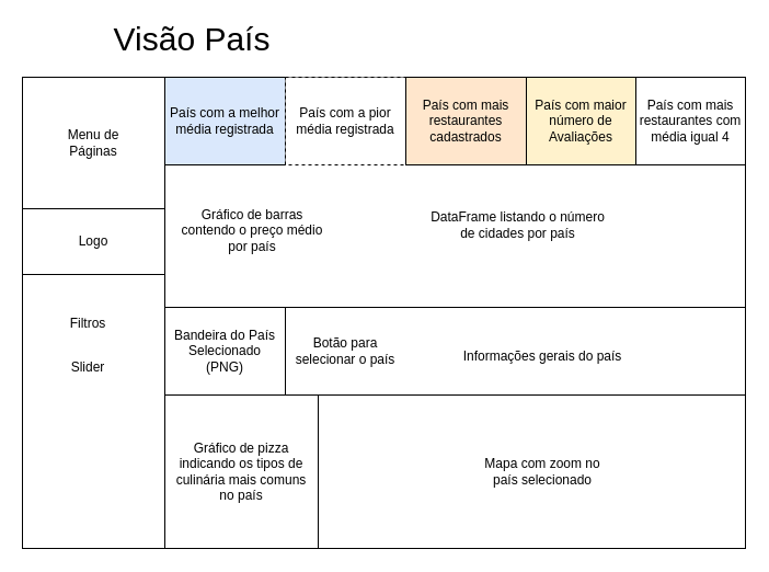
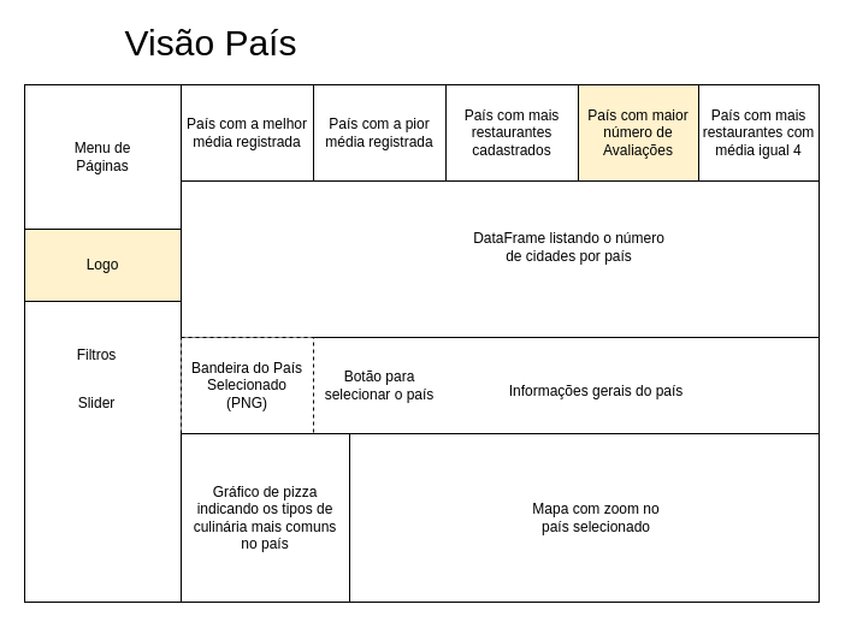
  <mxCell id="0" />
  <mxCell id="1" parent="0" />
  <mxCell id="2" value="" style="rounded=0;whiteSpace=wrap;html=1;" parent="1" vertex="1"><mxGeometry x="20" y="70" width="130" height="430" as="geometry" /></mxCell>
  <mxCell id="3" value="" style="rounded=0;whiteSpace=wrap;html=1;" parent="1" vertex="1"><mxGeometry x="150" y="70" width="530" height="430" as="geometry" /></mxCell>
- <mxCell id="4" value="País com a melhor média registrada" style="rounded=0;whiteSpace=wrap;html=1;fillColor=#dae8fc;" parent="1" vertex="1"><mxGeometry x="150" y="70" width="110" height="80" as="geometry" /></mxCell>
- <mxCell id="5" value="País com a pior média registrada" style="rounded=0;whiteSpace=wrap;html=1;dashed=1;" parent="1" vertex="1"><mxGeometry x="260" y="70" width="110" height="80" as="geometry" /></mxCell>
- <mxCell id="6" value="País com mais restaurantes cadastrados" style="rounded=0;whiteSpace=wrap;html=1;fillColor=#ffe6cc;" parent="1" vertex="1"><mxGeometry x="370" y="70" width="110" height="80" as="geometry" /></mxCell>
+ <mxCell id="4" value="País com a melhor média registrada" style="rounded=0;whiteSpace=wrap;html=1;" parent="1" vertex="1"><mxGeometry x="150" y="70" width="110" height="80" as="geometry" /></mxCell>
+ <mxCell id="5" value="País com a pior média registrada" style="rounded=0;whiteSpace=wrap;html=1;" parent="1" vertex="1"><mxGeometry x="260" y="70" width="110" height="80" as="geometry" /></mxCell>
+ <mxCell id="6" value="País com mais restaurantes cadastrados" style="rounded=0;whiteSpace=wrap;html=1;" parent="1" vertex="1"><mxGeometry x="370" y="70" width="110" height="80" as="geometry" /></mxCell>
  <mxCell id="7" value="País com maior número de&lt;br&gt;Avaliações" style="rounded=0;whiteSpace=wrap;html=1;fillColor=#fff2cc;" parent="1" vertex="1"><mxGeometry x="480" y="70" width="100" height="80" as="geometry" /></mxCell>
  <mxCell id="8" value="País com mais restaurantes com média igual 4" style="rounded=0;whiteSpace=wrap;html=1;" parent="1" vertex="1"><mxGeometry x="580" y="70" width="100" height="80" as="geometry" /></mxCell>
  <mxCell id="9" value="" style="rounded=0;whiteSpace=wrap;html=1;" parent="1" vertex="1"><mxGeometry x="150" y="280" width="530" height="220" as="geometry" /></mxCell>
- <mxCell id="10" value="Gráfico de barras contendo o preço médio por país" style="text;html=1;strokeColor=none;fillColor=none;align=center;verticalAlign=middle;whiteSpace=wrap;rounded=0;" parent="1" vertex="1"><mxGeometry x="160" y="180" width="140" height="60" as="geometry" /></mxCell>
- <mxCell id="11" value="Logo" style="rounded=0;whiteSpace=wrap;html=1;" parent="1" vertex="1"><mxGeometry x="20" y="190" width="130" height="60" as="geometry" /></mxCell>
+ <mxCell id="11" value="Logo" style="rounded=0;whiteSpace=wrap;html=1;fillColor=#fff2cc;" parent="1" vertex="1"><mxGeometry x="20" y="190" width="130" height="60" as="geometry" /></mxCell>
  <mxCell id="12" value="Menu de&lt;br&gt;Páginas" style="rounded=0;whiteSpace=wrap;html=1;" parent="1" vertex="1"><mxGeometry x="20" y="70" width="130" height="120" as="geometry" /></mxCell>
  <mxCell id="13" value="Slider" style="text;html=1;strokeColor=none;fillColor=none;align=center;verticalAlign=middle;whiteSpace=wrap;rounded=0;" parent="1" vertex="1"><mxGeometry x="50" y="320" width="60" height="30" as="geometry" /></mxCell>
  <mxCell id="14" value="Filtros" style="text;html=1;strokeColor=none;fillColor=none;align=center;verticalAlign=middle;whiteSpace=wrap;rounded=0;" parent="1" vertex="1"><mxGeometry x="50" y="280" width="60" height="30" as="geometry" /></mxCell>
  <mxCell id="15" value="Visão País" style="text;html=1;strokeColor=none;fillColor=none;align=center;verticalAlign=middle;whiteSpace=wrap;rounded=0;fontSize=30;" parent="1" vertex="1"><mxGeometry x="50" y="20" width="250" height="30" as="geometry" /></mxCell>
- <mxCell id="16" value="Bandeira do País&lt;br&gt;Selecionado&lt;br&gt;(PNG)" style="rounded=0;whiteSpace=wrap;html=1;" vertex="1" parent="1"><mxGeometry x="150" y="280" width="110" height="80" as="geometry" /></mxCell>
+ <mxCell id="16" value="Bandeira do País&lt;br&gt;Selecionado&lt;br&gt;(PNG)" style="rounded=0;whiteSpace=wrap;html=1;dashed=1;" vertex="1" parent="1"><mxGeometry x="150" y="280" width="110" height="80" as="geometry" /></mxCell>
  <mxCell id="17" value="Botão para selecionar o país" style="text;html=1;strokeColor=none;fillColor=none;align=center;verticalAlign=middle;whiteSpace=wrap;rounded=0;" vertex="1" parent="1"><mxGeometry x="260" y="305" width="110" height="30" as="geometry" /></mxCell>
  <mxCell id="18" value="Informações gerais do país" style="text;html=1;strokeColor=none;fillColor=none;align=center;verticalAlign=middle;whiteSpace=wrap;rounded=0;" vertex="1" parent="1"><mxGeometry x="410" y="310" width="170" height="30" as="geometry" /></mxCell>
  <mxCell id="19" value="DataFrame listando o número de cidades por país" style="text;html=1;strokeColor=none;fillColor=none;align=center;verticalAlign=middle;whiteSpace=wrap;rounded=0;" vertex="1" parent="1"><mxGeometry x="390" y="190" width="165" height="30" as="geometry" /></mxCell>
  <mxCell id="20" value="Gráfico de pizza indicando os tipos de culinária mais comuns&lt;br&gt;no país" style="whiteSpace=wrap;html=1;aspect=fixed;" vertex="1" parent="1"><mxGeometry x="150" y="360" width="140" height="140" as="geometry" /></mxCell>
  <mxCell id="21" value="" style="rounded=0;whiteSpace=wrap;html=1;" vertex="1" parent="1"><mxGeometry x="290" y="360" width="390" height="140" as="geometry" /></mxCell>
  <mxCell id="22" value="Mapa com zoom no país selecionado" style="text;html=1;strokeColor=none;fillColor=none;align=center;verticalAlign=middle;whiteSpace=wrap;rounded=0;" vertex="1" parent="1"><mxGeometry x="430" y="415" width="130" height="30" as="geometry" /></mxCell>
